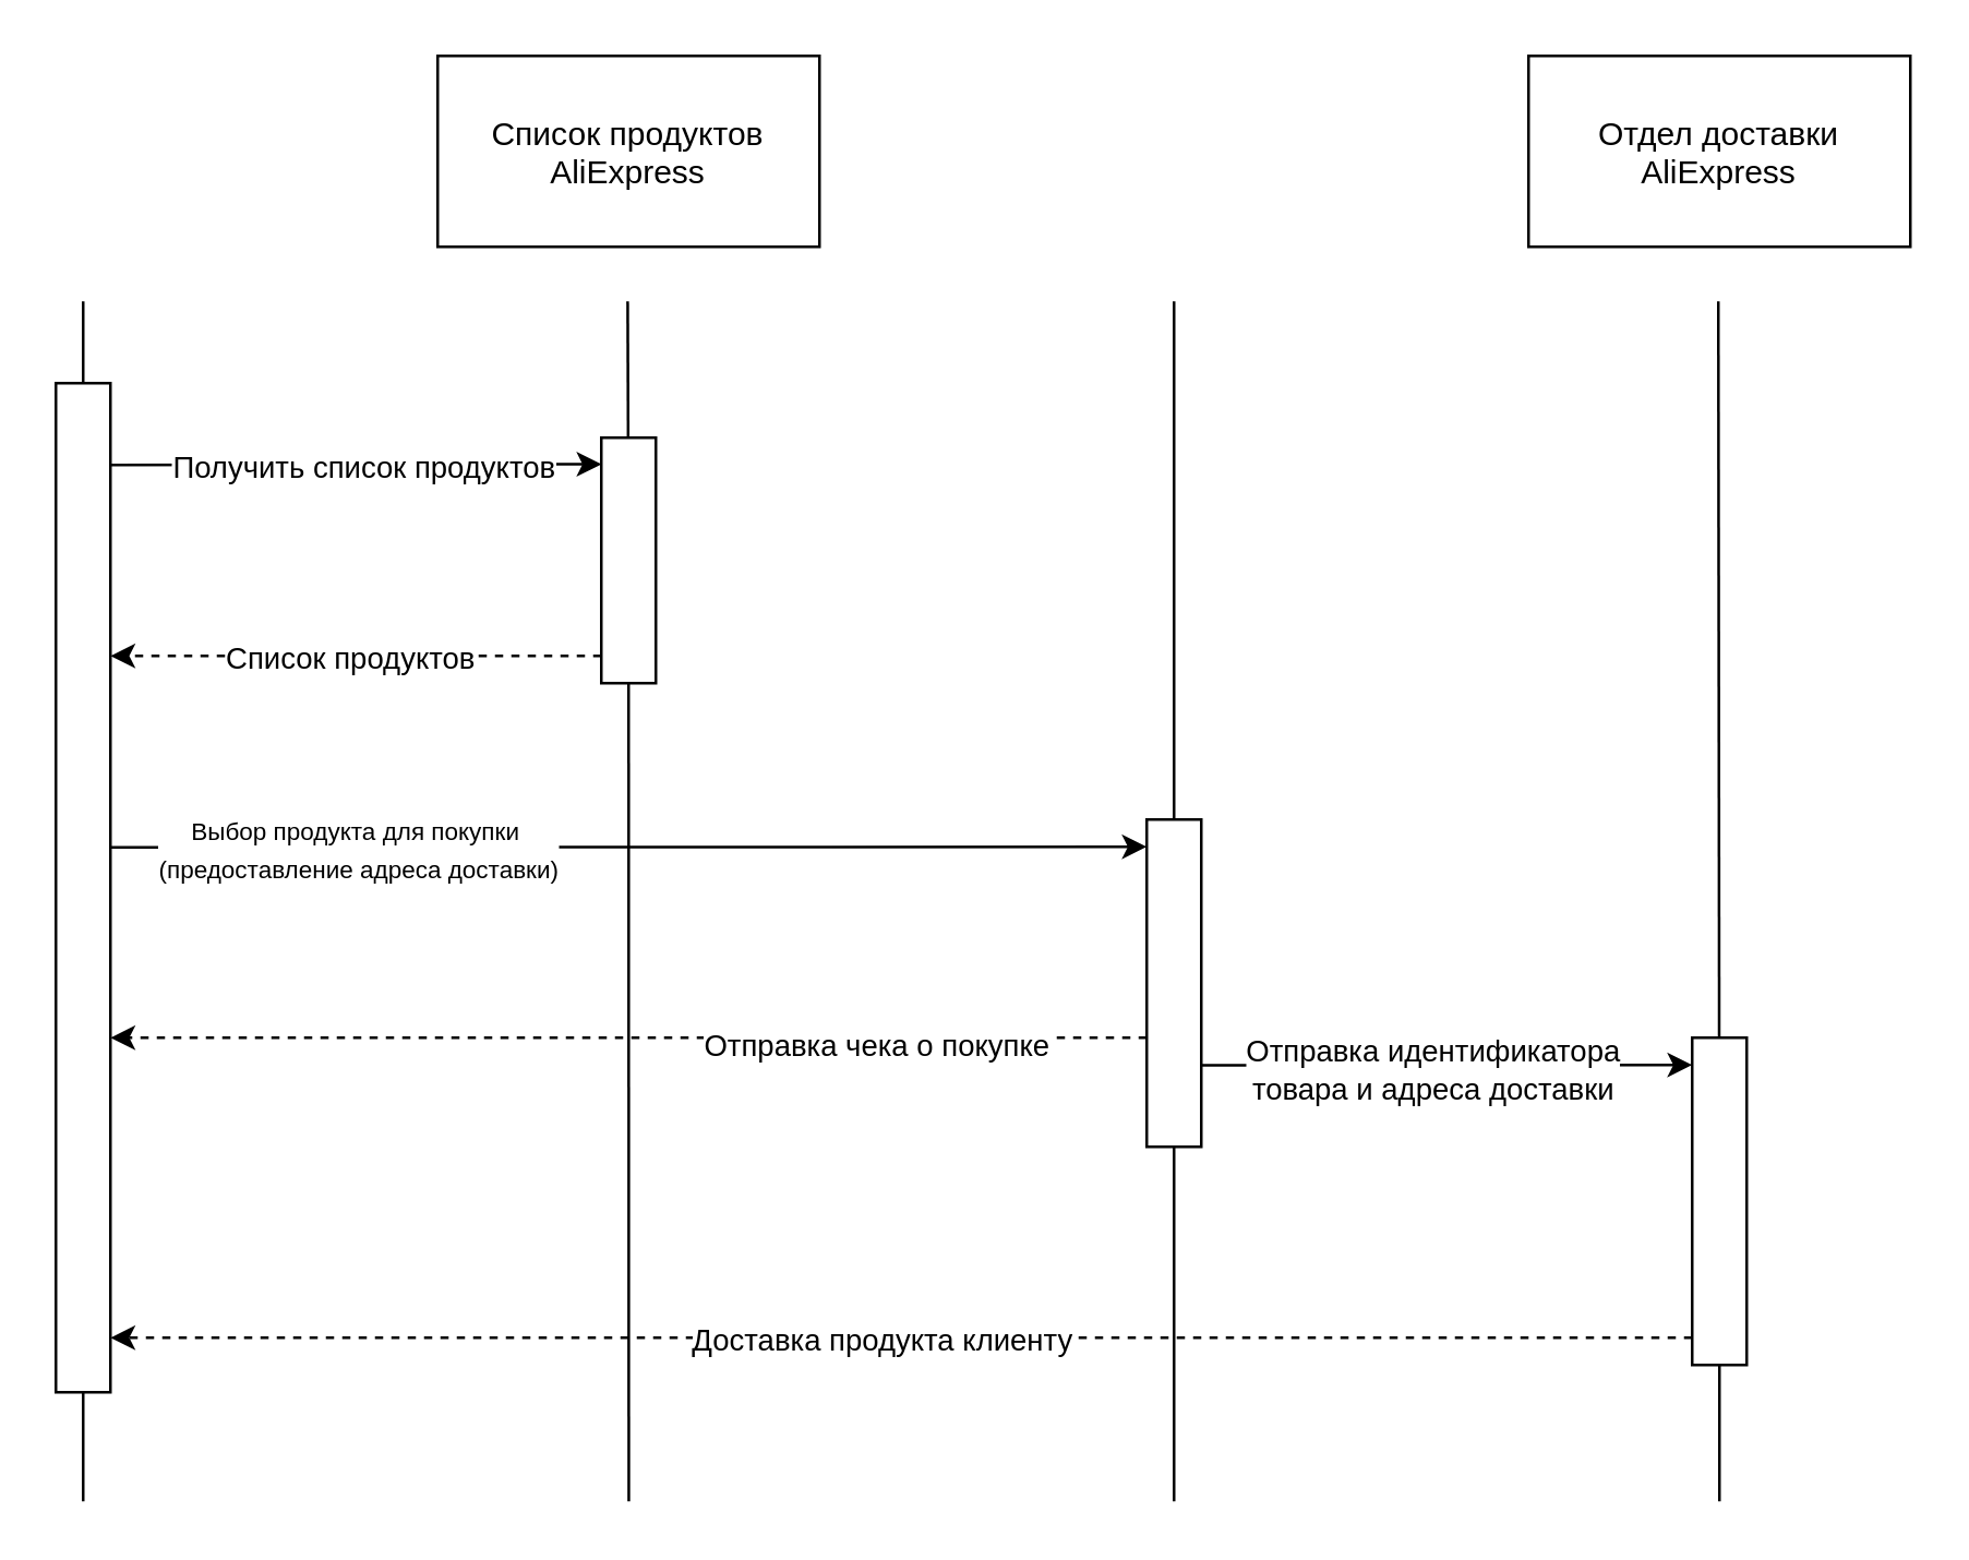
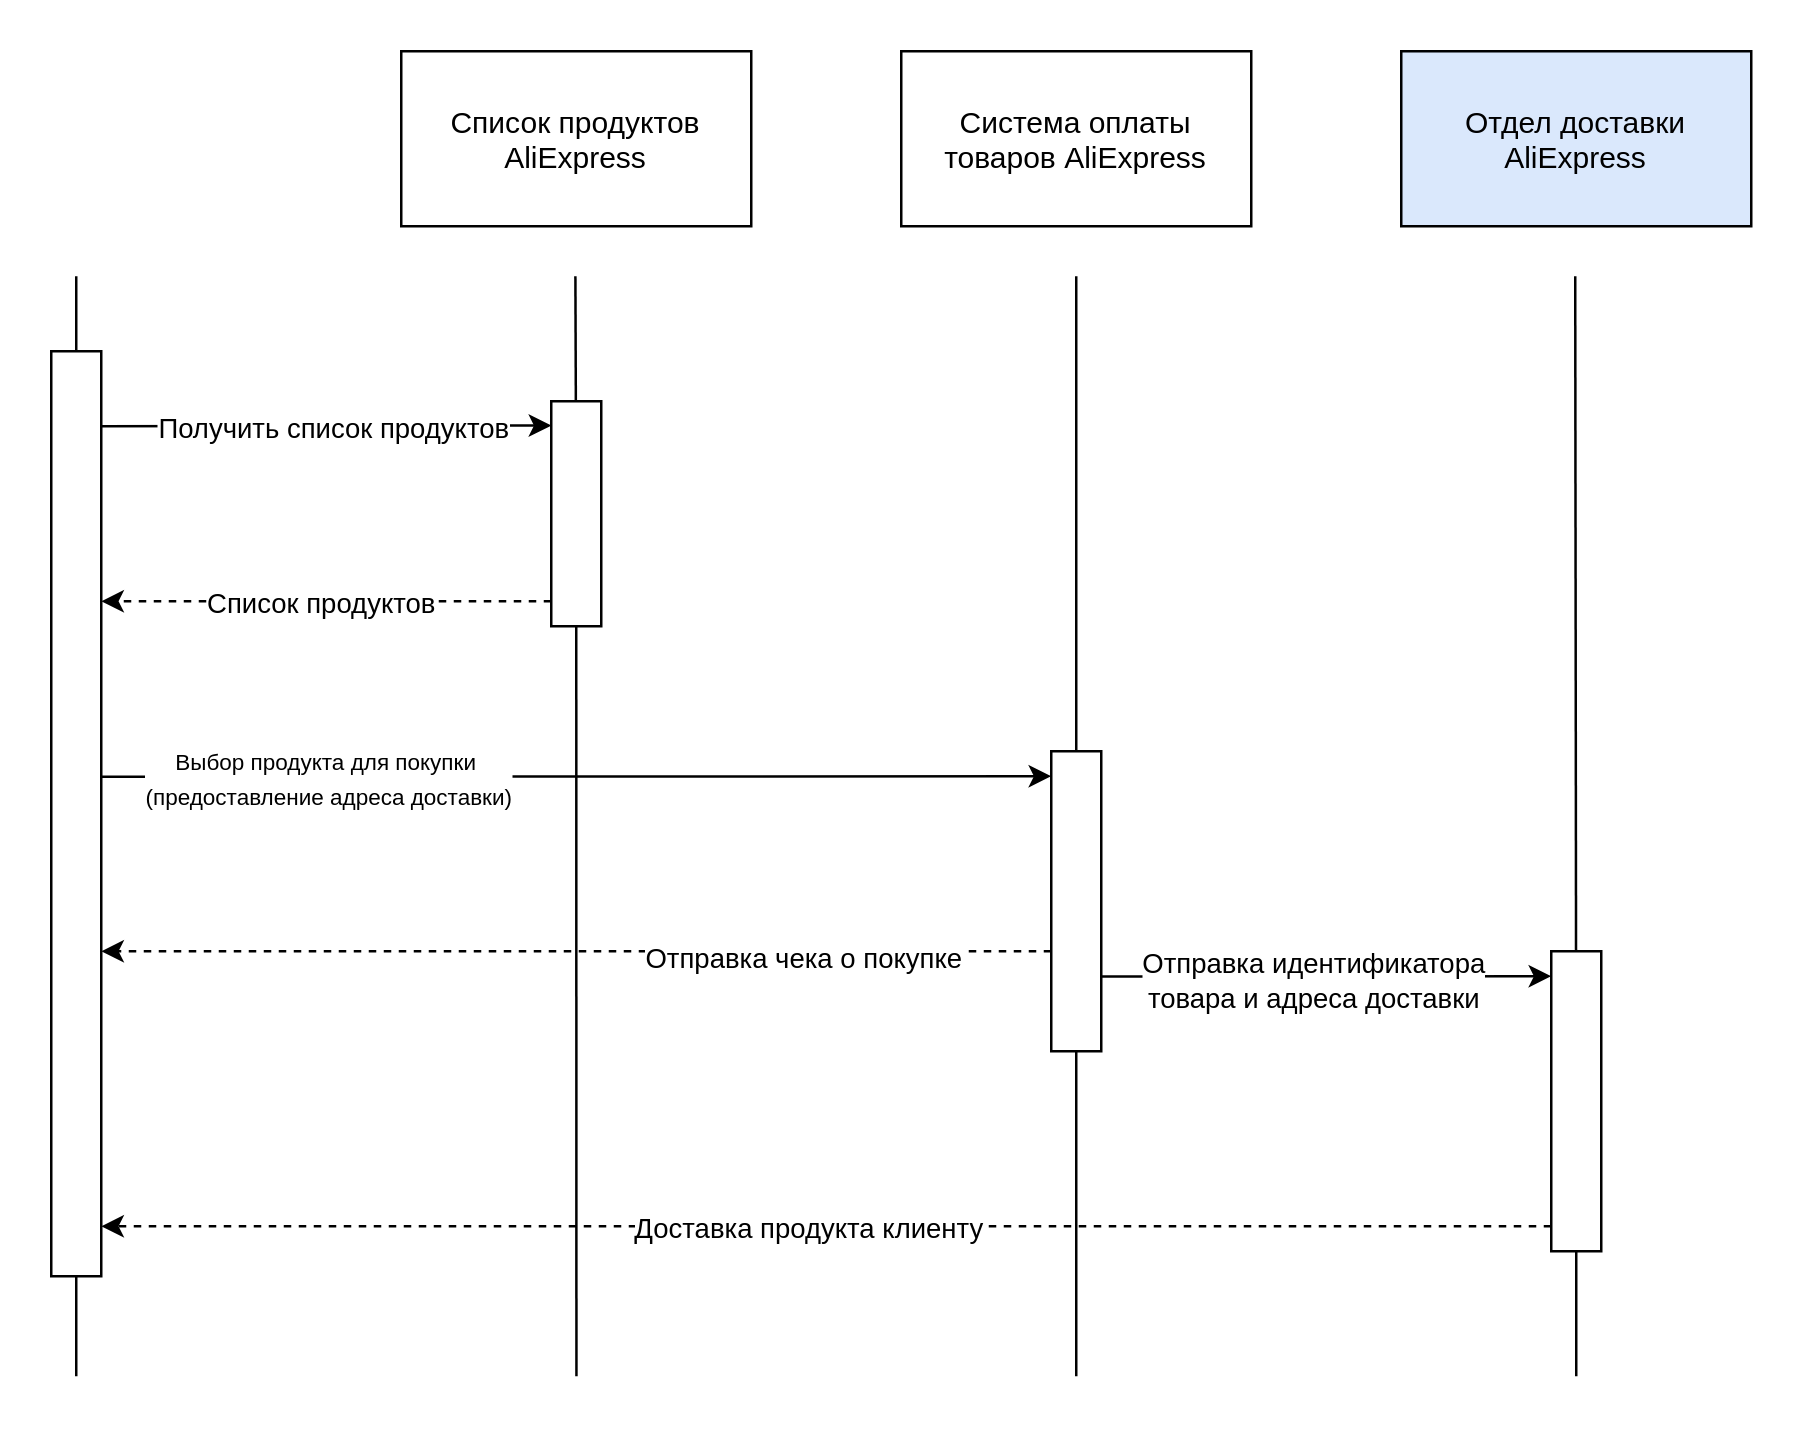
  <mxCell id="0" />
  <mxCell id="1" parent="0" />
  <mxCell id="2" value="" style="endArrow=none;html=1;startArrow=none;" edge="1" parent="1" source="3"><mxGeometry width="50" height="50" relative="1" as="geometry"><mxPoint x="30" y="550" as="sourcePoint" /><mxPoint x="30" y="110" as="targetPoint" /></mxGeometry></mxCell>
  <mxCell id="3" value="" style="rounded=0;whiteSpace=wrap;html=1;" vertex="1" parent="1"><mxGeometry x="20" y="140" width="20" height="370" as="geometry" /></mxCell>
  <mxCell id="4" value="" style="endArrow=none;html=1;" edge="1" parent="1" target="3"><mxGeometry width="50" height="50" relative="1" as="geometry"><mxPoint x="30" y="550" as="sourcePoint" /><mxPoint x="30" y="110" as="targetPoint" /></mxGeometry></mxCell>
  <mxCell id="5" value="Список продуктов &#10;AliExpress" style="" vertex="1" parent="1"><mxGeometry x="160" y="20" width="140" height="70" as="geometry" /></mxCell>
  <mxCell id="6" value="" style="endArrow=none;html=1;startArrow=none;" edge="1" parent="1" source="9"><mxGeometry width="50" height="50" relative="1" as="geometry"><mxPoint x="230.07" y="550" as="sourcePoint" /><mxPoint x="229.66" y="110" as="targetPoint" /></mxGeometry></mxCell>
  <mxCell id="7" value="" style="endArrow=classic;html=1;entryX=0.002;entryY=0.108;entryDx=0;entryDy=0;entryPerimeter=0;" edge="1" parent="1" target="9"><mxGeometry width="50" height="50" relative="1" as="geometry"><mxPoint x="40" y="170" as="sourcePoint" /><mxPoint x="230" y="170" as="targetPoint" /></mxGeometry></mxCell>
  <mxCell id="8" value="Получить список продуктов" style="edgeLabel;html=1;align=center;verticalAlign=middle;resizable=0;points=[];" vertex="1" connectable="0" parent="7"><mxGeometry x="-0.114" y="-1" relative="1" as="geometry"><mxPoint x="12" as="offset" /></mxGeometry></mxCell>
  <mxCell id="9" value="" style="rounded=0;whiteSpace=wrap;html=1;" vertex="1" parent="1"><mxGeometry x="220" y="160" width="20" height="90" as="geometry" /></mxCell>
  <mxCell id="10" value="" style="endArrow=none;html=1;" edge="1" parent="1" target="9"><mxGeometry width="50" height="50" relative="1" as="geometry"><mxPoint x="230.07" y="550" as="sourcePoint" /><mxPoint x="229.66" y="110" as="targetPoint" /></mxGeometry></mxCell>
  <mxCell id="11" value="" style="endArrow=classic;html=1;dashed=1;" edge="1" parent="1"><mxGeometry width="50" height="50" relative="1" as="geometry"><mxPoint x="220" y="240" as="sourcePoint" /><mxPoint x="40" y="240" as="targetPoint" /></mxGeometry></mxCell>
  <mxCell id="12" value="Список продуктов" style="edgeLabel;html=1;align=center;verticalAlign=middle;resizable=0;points=[];" vertex="1" connectable="0" parent="11"><mxGeometry x="-0.317" relative="1" as="geometry"><mxPoint x="-32" as="offset" /></mxGeometry></mxCell>
  <mxCell id="13" value="" style="endArrow=classic;html=1;exitX=1.009;exitY=0.46;exitDx=0;exitDy=0;exitPerimeter=0;" edge="1" parent="1" source="3"><mxGeometry width="50" height="50" relative="1" as="geometry"><mxPoint x="42" y="310" as="sourcePoint" /><mxPoint x="420" y="310" as="targetPoint" /></mxGeometry></mxCell>
  <mxCell id="14" value="&lt;font style=&quot;font-size: 9px&quot;&gt;Выбор продукта для покупки&amp;nbsp;&lt;br&gt;(предоставление адреса доставки)&lt;/font&gt;" style="edgeLabel;html=1;align=center;verticalAlign=middle;resizable=0;points=[];" vertex="1" connectable="0" parent="13"><mxGeometry x="-0.114" y="-1" relative="1" as="geometry"><mxPoint x="-78" y="-1" as="offset" /></mxGeometry></mxCell>
  <mxCell id="15" value="" style="endArrow=none;html=1;startArrow=none;" edge="1" parent="1" source="17"><mxGeometry width="50" height="50" relative="1" as="geometry"><mxPoint x="430" y="550" as="sourcePoint" /><mxPoint x="429.995" y="110" as="targetPoint" /></mxGeometry></mxCell>
+ <mxCell id="16" value="Система оплаты &#10;товаров AliExpress" style="" vertex="1" parent="1"><mxGeometry x="360" y="20" width="140" height="70" as="geometry" /></mxCell>
  <mxCell id="17" value="" style="rounded=0;whiteSpace=wrap;html=1;" vertex="1" parent="1"><mxGeometry x="420" y="300" width="20" height="120" as="geometry" /></mxCell>
  <mxCell id="18" value="" style="endArrow=none;html=1;" edge="1" parent="1" target="17"><mxGeometry width="50" height="50" relative="1" as="geometry"><mxPoint x="430" y="550" as="sourcePoint" /><mxPoint x="429.995" y="110" as="targetPoint" /></mxGeometry></mxCell>
  <mxCell id="19" value="" style="endArrow=classic;html=1;dashed=1;" edge="1" parent="1"><mxGeometry width="50" height="50" relative="1" as="geometry"><mxPoint x="420" y="380" as="sourcePoint" /><mxPoint x="40" y="380" as="targetPoint" /></mxGeometry></mxCell>
  <mxCell id="20" value="Text" style="edgeLabel;html=1;align=center;verticalAlign=middle;resizable=0;points=[];" vertex="1" connectable="0" parent="19"><mxGeometry x="-0.444" y="1" relative="1" as="geometry"><mxPoint x="11" y="-1" as="offset" /></mxGeometry></mxCell>
  <mxCell id="21" value="Отправка чека о покупке" style="edgeLabel;html=1;align=center;verticalAlign=middle;resizable=0;points=[];" vertex="1" connectable="0" parent="19"><mxGeometry x="-0.522" y="2" relative="1" as="geometry"><mxPoint x="-9" as="offset" /></mxGeometry></mxCell>
- <mxCell id="22" value="Отдел доставки &#10;AliExpress" style="" vertex="1" parent="1"><mxGeometry x="560" y="20" width="140" height="70" as="geometry" /></mxCell>
+ <mxCell id="22" value="Отдел доставки &#10;AliExpress" style="fillColor=#dae8fc;" vertex="1" parent="1"><mxGeometry x="560" y="20" width="140" height="70" as="geometry" /></mxCell>
  <mxCell id="23" value="" style="endArrow=none;html=1;startArrow=none;" edge="1" parent="1" source="26"><mxGeometry width="50" height="50" relative="1" as="geometry"><mxPoint x="630" y="550" as="sourcePoint" /><mxPoint x="629.585" y="110" as="targetPoint" /></mxGeometry></mxCell>
  <mxCell id="24" value="" style="endArrow=classic;html=1;exitX=0.972;exitY=0.63;exitDx=0;exitDy=0;exitPerimeter=0;" edge="1" parent="1"><mxGeometry width="50" height="50" relative="1" as="geometry"><mxPoint x="439.72" y="390.1" as="sourcePoint" /><mxPoint x="620" y="390" as="targetPoint" /></mxGeometry></mxCell>
  <mxCell id="25" value="Отправка идентификатора &lt;br&gt;товара и адреса доставки" style="edgeLabel;html=1;align=center;verticalAlign=middle;resizable=0;points=[];" vertex="1" connectable="0" parent="24"><mxGeometry x="0.069" y="-1" relative="1" as="geometry"><mxPoint x="-11" as="offset" /></mxGeometry></mxCell>
  <mxCell id="26" value="" style="rounded=0;whiteSpace=wrap;html=1;" vertex="1" parent="1"><mxGeometry x="620" y="380" width="20" height="120" as="geometry" /></mxCell>
  <mxCell id="27" value="" style="endArrow=none;html=1;startArrow=none;" edge="1" parent="1" target="26"><mxGeometry width="50" height="50" relative="1" as="geometry"><mxPoint x="630" y="550" as="sourcePoint" /><mxPoint x="629.585" y="110" as="targetPoint" /></mxGeometry></mxCell>
  <mxCell id="28" value="" style="endArrow=classic;html=1;dashed=1;" edge="1" parent="1"><mxGeometry width="50" height="50" relative="1" as="geometry"><mxPoint x="620" y="490" as="sourcePoint" /><mxPoint x="40" y="490" as="targetPoint" /></mxGeometry></mxCell>
  <mxCell id="29" value="Доставка продукта клиенту" style="edgeLabel;html=1;align=center;verticalAlign=middle;resizable=0;points=[];" vertex="1" connectable="0" parent="28"><mxGeometry x="-0.522" y="2" relative="1" as="geometry"><mxPoint x="-159" y="-2" as="offset" /></mxGeometry></mxCell>
